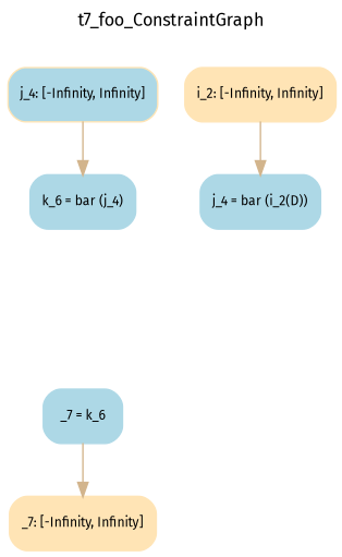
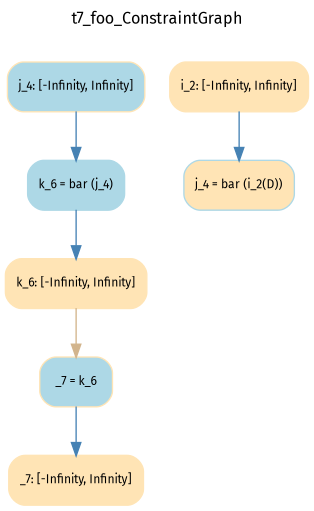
  digraph {
    fontname="Fira Sans"
    fontsize=12
    label=t7_foo_ConstraintGraph
    labelloc=top
    node [color=moccasin fillcolor=lightblue fontname="Fira Sans" fontsize=9 shape=Mrecord style=filled]
    edge [color=tan fontname="Fira Sans" fontsize=10]
    n1 [color=lightblue label="{ k_6 = bar (j_4) }"]
-   n3 [color=lightblue label="{ _7 = k_6 }"]
+   n2 [fillcolor=moccasin label="{ k_6: \[-Infinity, Infinity\] }"]
+   n3 [label="{ _7 = k_6 }"]
    n4 [fillcolor=moccasin label="{ _7: \[-Infinity, Infinity\] }"]
-   n5 [color=lightblue label="{ j_4 = bar (i_2(D)) }"]
+   n5 [color=lightblue fillcolor=moccasin label="{ j_4 = bar (i_2(D)) }"]
    n6 [label="{ j_4: \[-Infinity, Infinity\] }"]
    n7 [fillcolor=moccasin label="{ i_2: \[-Infinity, Infinity\] }"]
-   n3 -> n4
-   n6 -> n1
-   n7 -> n5
+   n1 -> n2 [color=steelblue]
+   n2 -> n3
+   n3 -> n4 [color=steelblue]
+   n6 -> n1 [color=steelblue]
+   n7 -> n5 [color=steelblue]
  }
